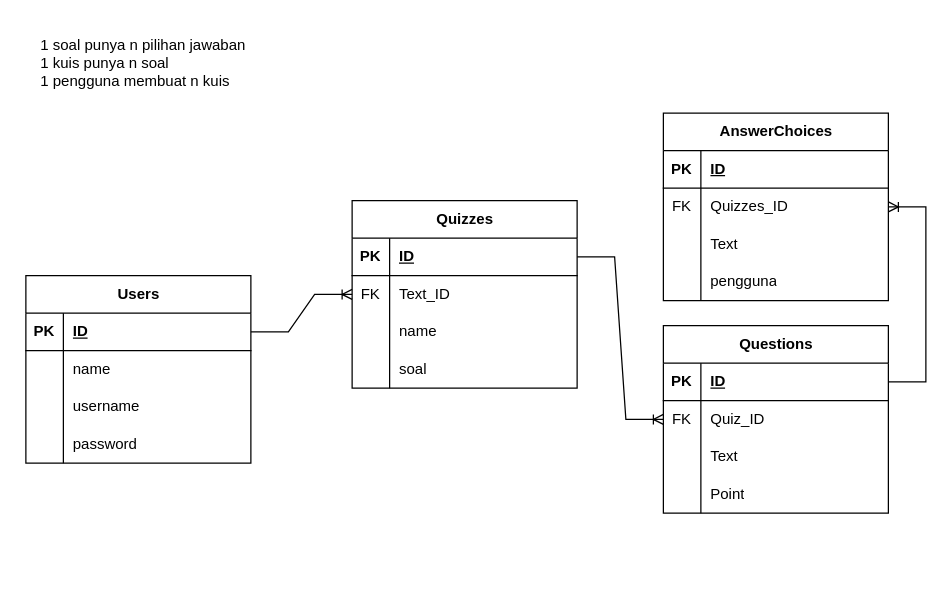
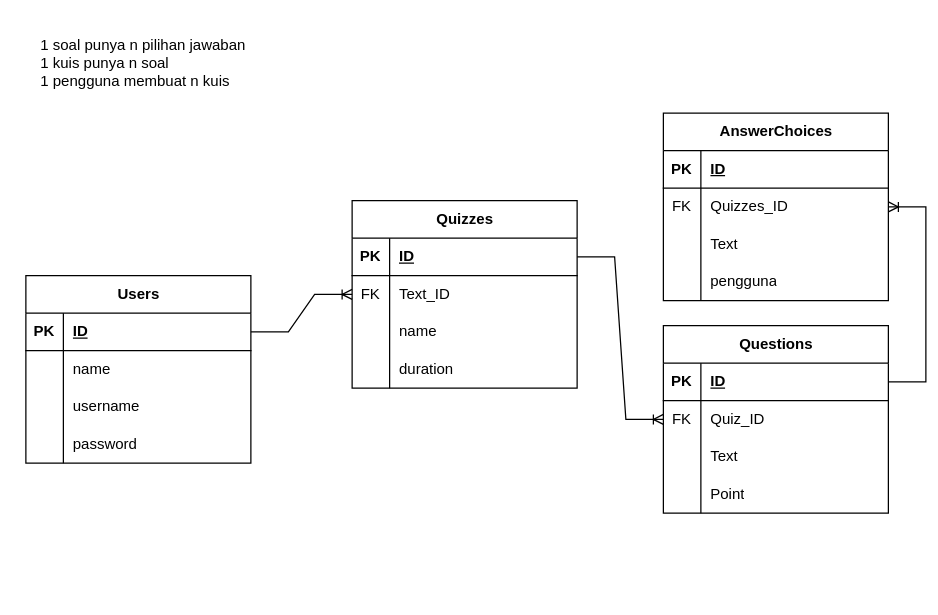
  <mxCell id="0" />
  <mxCell id="1" parent="0" />
  <mxCell id="2" value="Questions" style="shape=table;startSize=30;container=1;collapsible=1;childLayout=tableLayout;fixedRows=1;rowLines=0;fontStyle=1;align=center;resizeLast=1;html=1;" parent="1" vertex="1"><mxGeometry x="530" y="260" width="180" height="150" as="geometry" /></mxCell>
  <mxCell id="3" value="" style="shape=tableRow;horizontal=0;startSize=0;swimlaneHead=0;swimlaneBody=0;fillColor=none;collapsible=0;dropTarget=0;points=[[0,0.5],[1,0.5]];portConstraint=eastwest;top=0;left=0;right=0;bottom=1;" parent="2" vertex="1"><mxGeometry y="30" width="180" height="30" as="geometry" /></mxCell>
  <mxCell id="4" value="PK" style="shape=partialRectangle;connectable=0;fillColor=none;top=0;left=0;bottom=0;right=0;fontStyle=1;overflow=hidden;whiteSpace=wrap;html=1;" parent="3" vertex="1"><mxGeometry width="30" height="30" as="geometry"><mxRectangle width="30" height="30" as="alternateBounds" /></mxGeometry></mxCell>
  <mxCell id="5" value="ID" style="shape=partialRectangle;connectable=0;fillColor=none;top=0;left=0;bottom=0;right=0;align=left;spacingLeft=6;fontStyle=5;overflow=hidden;whiteSpace=wrap;html=1;" parent="3" vertex="1"><mxGeometry x="30" width="150" height="30" as="geometry"><mxRectangle width="150" height="30" as="alternateBounds" /></mxGeometry></mxCell>
  <mxCell id="6" style="shape=tableRow;horizontal=0;startSize=0;swimlaneHead=0;swimlaneBody=0;fillColor=none;collapsible=0;dropTarget=0;points=[[0,0.5],[1,0.5]];portConstraint=eastwest;top=0;left=0;right=0;bottom=0;" parent="2" vertex="1"><mxGeometry y="60" width="180" height="30" as="geometry" /></mxCell>
  <mxCell id="7" value="FK" style="shape=partialRectangle;connectable=0;fillColor=none;top=0;left=0;bottom=0;right=0;editable=1;overflow=hidden;whiteSpace=wrap;html=1;" parent="6" vertex="1"><mxGeometry width="30" height="30" as="geometry"><mxRectangle width="30" height="30" as="alternateBounds" /></mxGeometry></mxCell>
  <mxCell id="8" value="Quiz_ID" style="shape=partialRectangle;connectable=0;fillColor=none;top=0;left=0;bottom=0;right=0;align=left;spacingLeft=6;overflow=hidden;whiteSpace=wrap;html=1;" parent="6" vertex="1"><mxGeometry x="30" width="150" height="30" as="geometry"><mxRectangle width="150" height="30" as="alternateBounds" /></mxGeometry></mxCell>
  <mxCell id="9" value="" style="shape=tableRow;horizontal=0;startSize=0;swimlaneHead=0;swimlaneBody=0;fillColor=none;collapsible=0;dropTarget=0;points=[[0,0.5],[1,0.5]];portConstraint=eastwest;top=0;left=0;right=0;bottom=0;" parent="2" vertex="1"><mxGeometry y="90" width="180" height="30" as="geometry" /></mxCell>
  <mxCell id="10" value="" style="shape=partialRectangle;connectable=0;fillColor=none;top=0;left=0;bottom=0;right=0;editable=1;overflow=hidden;whiteSpace=wrap;html=1;" parent="9" vertex="1"><mxGeometry width="30" height="30" as="geometry"><mxRectangle width="30" height="30" as="alternateBounds" /></mxGeometry></mxCell>
  <mxCell id="11" value="Text" style="shape=partialRectangle;connectable=0;fillColor=none;top=0;left=0;bottom=0;right=0;align=left;spacingLeft=6;overflow=hidden;whiteSpace=wrap;html=1;" parent="9" vertex="1"><mxGeometry x="30" width="150" height="30" as="geometry"><mxRectangle width="150" height="30" as="alternateBounds" /></mxGeometry></mxCell>
  <mxCell id="12" value="" style="shape=tableRow;horizontal=0;startSize=0;swimlaneHead=0;swimlaneBody=0;fillColor=none;collapsible=0;dropTarget=0;points=[[0,0.5],[1,0.5]];portConstraint=eastwest;top=0;left=0;right=0;bottom=0;" parent="2" vertex="1"><mxGeometry y="120" width="180" height="30" as="geometry" /></mxCell>
  <mxCell id="13" value="" style="shape=partialRectangle;connectable=0;fillColor=none;top=0;left=0;bottom=0;right=0;editable=1;overflow=hidden;whiteSpace=wrap;html=1;" parent="12" vertex="1"><mxGeometry width="30" height="30" as="geometry"><mxRectangle width="30" height="30" as="alternateBounds" /></mxGeometry></mxCell>
  <mxCell id="14" value="Point" style="shape=partialRectangle;connectable=0;fillColor=none;top=0;left=0;bottom=0;right=0;align=left;spacingLeft=6;overflow=hidden;whiteSpace=wrap;html=1;" parent="12" vertex="1"><mxGeometry x="30" width="150" height="30" as="geometry"><mxRectangle width="150" height="30" as="alternateBounds" /></mxGeometry></mxCell>
  <mxCell id="15" value="AnswerChoices" style="shape=table;startSize=30;container=1;collapsible=1;childLayout=tableLayout;fixedRows=1;rowLines=0;fontStyle=1;align=center;resizeLast=1;html=1;" parent="1" vertex="1"><mxGeometry x="530" y="90" width="180" height="150" as="geometry" /></mxCell>
  <mxCell id="16" value="" style="shape=tableRow;horizontal=0;startSize=0;swimlaneHead=0;swimlaneBody=0;fillColor=none;collapsible=0;dropTarget=0;points=[[0,0.5],[1,0.5]];portConstraint=eastwest;top=0;left=0;right=0;bottom=1;" parent="15" vertex="1"><mxGeometry y="30" width="180" height="30" as="geometry" /></mxCell>
  <mxCell id="17" value="PK" style="shape=partialRectangle;connectable=0;fillColor=none;top=0;left=0;bottom=0;right=0;fontStyle=1;overflow=hidden;whiteSpace=wrap;html=1;" parent="16" vertex="1"><mxGeometry width="30" height="30" as="geometry"><mxRectangle width="30" height="30" as="alternateBounds" /></mxGeometry></mxCell>
  <mxCell id="18" value="ID" style="shape=partialRectangle;connectable=0;fillColor=none;top=0;left=0;bottom=0;right=0;align=left;spacingLeft=6;fontStyle=5;overflow=hidden;whiteSpace=wrap;html=1;" parent="16" vertex="1"><mxGeometry x="30" width="150" height="30" as="geometry"><mxRectangle width="150" height="30" as="alternateBounds" /></mxGeometry></mxCell>
  <mxCell id="19" value="" style="shape=tableRow;horizontal=0;startSize=0;swimlaneHead=0;swimlaneBody=0;fillColor=none;collapsible=0;dropTarget=0;points=[[0,0.5],[1,0.5]];portConstraint=eastwest;top=0;left=0;right=0;bottom=0;" parent="15" vertex="1"><mxGeometry y="60" width="180" height="30" as="geometry" /></mxCell>
  <mxCell id="20" value="FK" style="shape=partialRectangle;connectable=0;fillColor=none;top=0;left=0;bottom=0;right=0;editable=1;overflow=hidden;whiteSpace=wrap;html=1;" parent="19" vertex="1"><mxGeometry width="30" height="30" as="geometry"><mxRectangle width="30" height="30" as="alternateBounds" /></mxGeometry></mxCell>
  <mxCell id="21" value="Quizzes_ID" style="shape=partialRectangle;connectable=0;fillColor=none;top=0;left=0;bottom=0;right=0;align=left;spacingLeft=6;overflow=hidden;whiteSpace=wrap;html=1;" parent="19" vertex="1"><mxGeometry x="30" width="150" height="30" as="geometry"><mxRectangle width="150" height="30" as="alternateBounds" /></mxGeometry></mxCell>
  <mxCell id="22" style="shape=tableRow;horizontal=0;startSize=0;swimlaneHead=0;swimlaneBody=0;fillColor=none;collapsible=0;dropTarget=0;points=[[0,0.5],[1,0.5]];portConstraint=eastwest;top=0;left=0;right=0;bottom=0;" parent="15" vertex="1"><mxGeometry y="90" width="180" height="30" as="geometry" /></mxCell>
  <mxCell id="23" style="shape=partialRectangle;connectable=0;fillColor=none;top=0;left=0;bottom=0;right=0;editable=1;overflow=hidden;whiteSpace=wrap;html=1;" parent="22" vertex="1"><mxGeometry width="30" height="30" as="geometry"><mxRectangle width="30" height="30" as="alternateBounds" /></mxGeometry></mxCell>
  <mxCell id="24" value="Text" style="shape=partialRectangle;connectable=0;fillColor=none;top=0;left=0;bottom=0;right=0;align=left;spacingLeft=6;overflow=hidden;whiteSpace=wrap;html=1;" parent="22" vertex="1"><mxGeometry x="30" width="150" height="30" as="geometry"><mxRectangle width="150" height="30" as="alternateBounds" /></mxGeometry></mxCell>
  <mxCell id="25" style="shape=tableRow;horizontal=0;startSize=0;swimlaneHead=0;swimlaneBody=0;fillColor=none;collapsible=0;dropTarget=0;points=[[0,0.5],[1,0.5]];portConstraint=eastwest;top=0;left=0;right=0;bottom=0;" parent="15" vertex="1"><mxGeometry y="120" width="180" height="30" as="geometry" /></mxCell>
  <mxCell id="26" style="shape=partialRectangle;connectable=0;fillColor=none;top=0;left=0;bottom=0;right=0;editable=1;overflow=hidden;whiteSpace=wrap;html=1;" parent="25" vertex="1"><mxGeometry width="30" height="30" as="geometry"><mxRectangle width="30" height="30" as="alternateBounds" /></mxGeometry></mxCell>
  <mxCell id="27" value="pengguna" style="shape=partialRectangle;connectable=0;fillColor=none;top=0;left=0;bottom=0;right=0;align=left;spacingLeft=6;overflow=hidden;whiteSpace=wrap;html=1;" parent="25" vertex="1"><mxGeometry x="30" width="150" height="30" as="geometry"><mxRectangle width="150" height="30" as="alternateBounds" /></mxGeometry></mxCell>
  <mxCell id="28" value="1 soal punya n pilihan jawaban&lt;br&gt;1 kuis punya n soal&lt;br&gt;1 pengguna membuat n kuis" style="text;html=1;strokeColor=none;fillColor=none;align=left;verticalAlign=middle;whiteSpace=wrap;rounded=0;" parent="1" vertex="1"><mxGeometry x="30" y="20" width="200" height="60" as="geometry" /></mxCell>
  <mxCell id="29" value="Quizzes" style="shape=table;startSize=30;container=1;collapsible=1;childLayout=tableLayout;fixedRows=1;rowLines=0;fontStyle=1;align=center;resizeLast=1;html=1;" parent="1" vertex="1"><mxGeometry x="281" y="160" width="180" height="150" as="geometry" /></mxCell>
  <mxCell id="30" value="" style="shape=tableRow;horizontal=0;startSize=0;swimlaneHead=0;swimlaneBody=0;fillColor=none;collapsible=0;dropTarget=0;points=[[0,0.5],[1,0.5]];portConstraint=eastwest;top=0;left=0;right=0;bottom=1;" parent="29" vertex="1"><mxGeometry y="30" width="180" height="30" as="geometry" /></mxCell>
  <mxCell id="31" value="PK" style="shape=partialRectangle;connectable=0;fillColor=none;top=0;left=0;bottom=0;right=0;fontStyle=1;overflow=hidden;whiteSpace=wrap;html=1;" parent="30" vertex="1"><mxGeometry width="30" height="30" as="geometry"><mxRectangle width="30" height="30" as="alternateBounds" /></mxGeometry></mxCell>
  <mxCell id="32" value="ID" style="shape=partialRectangle;connectable=0;fillColor=none;top=0;left=0;bottom=0;right=0;align=left;spacingLeft=6;fontStyle=5;overflow=hidden;whiteSpace=wrap;html=1;" parent="30" vertex="1"><mxGeometry x="30" width="150" height="30" as="geometry"><mxRectangle width="150" height="30" as="alternateBounds" /></mxGeometry></mxCell>
  <mxCell id="33" style="shape=tableRow;horizontal=0;startSize=0;swimlaneHead=0;swimlaneBody=0;fillColor=none;collapsible=0;dropTarget=0;points=[[0,0.5],[1,0.5]];portConstraint=eastwest;top=0;left=0;right=0;bottom=0;" parent="29" vertex="1"><mxGeometry y="60" width="180" height="30" as="geometry" /></mxCell>
  <mxCell id="34" value="FK" style="shape=partialRectangle;connectable=0;fillColor=none;top=0;left=0;bottom=0;right=0;editable=1;overflow=hidden;whiteSpace=wrap;html=1;" parent="33" vertex="1"><mxGeometry width="30" height="30" as="geometry"><mxRectangle width="30" height="30" as="alternateBounds" /></mxGeometry></mxCell>
  <mxCell id="35" value="Text_ID" style="shape=partialRectangle;connectable=0;fillColor=none;top=0;left=0;bottom=0;right=0;align=left;spacingLeft=6;overflow=hidden;whiteSpace=wrap;html=1;" parent="33" vertex="1"><mxGeometry x="30" width="150" height="30" as="geometry"><mxRectangle width="150" height="30" as="alternateBounds" /></mxGeometry></mxCell>
  <mxCell id="36" value="" style="shape=tableRow;horizontal=0;startSize=0;swimlaneHead=0;swimlaneBody=0;fillColor=none;collapsible=0;dropTarget=0;points=[[0,0.5],[1,0.5]];portConstraint=eastwest;top=0;left=0;right=0;bottom=0;" parent="29" vertex="1"><mxGeometry y="90" width="180" height="30" as="geometry" /></mxCell>
  <mxCell id="37" value="" style="shape=partialRectangle;connectable=0;fillColor=none;top=0;left=0;bottom=0;right=0;editable=1;overflow=hidden;whiteSpace=wrap;html=1;" parent="36" vertex="1"><mxGeometry width="30" height="30" as="geometry"><mxRectangle width="30" height="30" as="alternateBounds" /></mxGeometry></mxCell>
  <mxCell id="38" value="name" style="shape=partialRectangle;connectable=0;fillColor=none;top=0;left=0;bottom=0;right=0;align=left;spacingLeft=6;overflow=hidden;whiteSpace=wrap;html=1;" parent="36" vertex="1"><mxGeometry x="30" width="150" height="30" as="geometry"><mxRectangle width="150" height="30" as="alternateBounds" /></mxGeometry></mxCell>
  <mxCell id="39" style="shape=tableRow;horizontal=0;startSize=0;swimlaneHead=0;swimlaneBody=0;fillColor=none;collapsible=0;dropTarget=0;points=[[0,0.5],[1,0.5]];portConstraint=eastwest;top=0;left=0;right=0;bottom=0;" parent="29" vertex="1"><mxGeometry y="120" width="180" height="30" as="geometry" /></mxCell>
  <mxCell id="40" style="shape=partialRectangle;connectable=0;fillColor=none;top=0;left=0;bottom=0;right=0;editable=1;overflow=hidden;whiteSpace=wrap;html=1;" parent="39" vertex="1"><mxGeometry width="30" height="30" as="geometry"><mxRectangle width="30" height="30" as="alternateBounds" /></mxGeometry></mxCell>
- <mxCell id="41" value="soal" style="shape=partialRectangle;connectable=0;fillColor=none;top=0;left=0;bottom=0;right=0;align=left;spacingLeft=6;overflow=hidden;whiteSpace=wrap;html=1;" parent="39" vertex="1"><mxGeometry x="30" width="150" height="30" as="geometry"><mxRectangle width="150" height="30" as="alternateBounds" /></mxGeometry></mxCell>
+ <mxCell id="41" value="duration" style="shape=partialRectangle;connectable=0;fillColor=none;top=0;left=0;bottom=0;right=0;align=left;spacingLeft=6;overflow=hidden;whiteSpace=wrap;html=1;" parent="39" vertex="1"><mxGeometry x="30" width="150" height="30" as="geometry"><mxRectangle width="150" height="30" as="alternateBounds" /></mxGeometry></mxCell>
  <mxCell id="42" value="Users" style="shape=table;startSize=30;container=1;collapsible=1;childLayout=tableLayout;fixedRows=1;rowLines=0;fontStyle=1;align=center;resizeLast=1;html=1;" parent="1" vertex="1"><mxGeometry x="20" y="220" width="180" height="150" as="geometry" /></mxCell>
  <mxCell id="43" value="" style="shape=tableRow;horizontal=0;startSize=0;swimlaneHead=0;swimlaneBody=0;fillColor=none;collapsible=0;dropTarget=0;points=[[0,0.5],[1,0.5]];portConstraint=eastwest;top=0;left=0;right=0;bottom=1;" parent="42" vertex="1"><mxGeometry y="30" width="180" height="30" as="geometry" /></mxCell>
  <mxCell id="44" value="PK" style="shape=partialRectangle;connectable=0;fillColor=none;top=0;left=0;bottom=0;right=0;fontStyle=1;overflow=hidden;whiteSpace=wrap;html=1;" parent="43" vertex="1"><mxGeometry width="30" height="30" as="geometry"><mxRectangle width="30" height="30" as="alternateBounds" /></mxGeometry></mxCell>
  <mxCell id="45" value="ID" style="shape=partialRectangle;connectable=0;fillColor=none;top=0;left=0;bottom=0;right=0;align=left;spacingLeft=6;fontStyle=5;overflow=hidden;whiteSpace=wrap;html=1;" parent="43" vertex="1"><mxGeometry x="30" width="150" height="30" as="geometry"><mxRectangle width="150" height="30" as="alternateBounds" /></mxGeometry></mxCell>
  <mxCell id="46" value="" style="shape=tableRow;horizontal=0;startSize=0;swimlaneHead=0;swimlaneBody=0;fillColor=none;collapsible=0;dropTarget=0;points=[[0,0.5],[1,0.5]];portConstraint=eastwest;top=0;left=0;right=0;bottom=0;" parent="42" vertex="1"><mxGeometry y="60" width="180" height="30" as="geometry" /></mxCell>
  <mxCell id="47" value="" style="shape=partialRectangle;connectable=0;fillColor=none;top=0;left=0;bottom=0;right=0;editable=1;overflow=hidden;whiteSpace=wrap;html=1;" parent="46" vertex="1"><mxGeometry width="30" height="30" as="geometry"><mxRectangle width="30" height="30" as="alternateBounds" /></mxGeometry></mxCell>
  <mxCell id="48" value="name" style="shape=partialRectangle;connectable=0;fillColor=none;top=0;left=0;bottom=0;right=0;align=left;spacingLeft=6;overflow=hidden;whiteSpace=wrap;html=1;" parent="46" vertex="1"><mxGeometry x="30" width="150" height="30" as="geometry"><mxRectangle width="150" height="30" as="alternateBounds" /></mxGeometry></mxCell>
  <mxCell id="49" style="shape=tableRow;horizontal=0;startSize=0;swimlaneHead=0;swimlaneBody=0;fillColor=none;collapsible=0;dropTarget=0;points=[[0,0.5],[1,0.5]];portConstraint=eastwest;top=0;left=0;right=0;bottom=0;" vertex="1" parent="42"><mxGeometry y="90" width="180" height="30" as="geometry" /></mxCell>
  <mxCell id="50" style="shape=partialRectangle;connectable=0;fillColor=none;top=0;left=0;bottom=0;right=0;editable=1;overflow=hidden;whiteSpace=wrap;html=1;" vertex="1" parent="49"><mxGeometry width="30" height="30" as="geometry"><mxRectangle width="30" height="30" as="alternateBounds" /></mxGeometry></mxCell>
  <mxCell id="51" value="username" style="shape=partialRectangle;connectable=0;fillColor=none;top=0;left=0;bottom=0;right=0;align=left;spacingLeft=6;overflow=hidden;whiteSpace=wrap;html=1;" vertex="1" parent="49"><mxGeometry x="30" width="150" height="30" as="geometry"><mxRectangle width="150" height="30" as="alternateBounds" /></mxGeometry></mxCell>
  <mxCell id="52" style="shape=tableRow;horizontal=0;startSize=0;swimlaneHead=0;swimlaneBody=0;fillColor=none;collapsible=0;dropTarget=0;points=[[0,0.5],[1,0.5]];portConstraint=eastwest;top=0;left=0;right=0;bottom=0;" vertex="1" parent="42"><mxGeometry y="120" width="180" height="30" as="geometry" /></mxCell>
  <mxCell id="53" style="shape=partialRectangle;connectable=0;fillColor=none;top=0;left=0;bottom=0;right=0;editable=1;overflow=hidden;whiteSpace=wrap;html=1;" vertex="1" parent="52"><mxGeometry width="30" height="30" as="geometry"><mxRectangle width="30" height="30" as="alternateBounds" /></mxGeometry></mxCell>
  <mxCell id="54" value="password" style="shape=partialRectangle;connectable=0;fillColor=none;top=0;left=0;bottom=0;right=0;align=left;spacingLeft=6;overflow=hidden;whiteSpace=wrap;html=1;" vertex="1" parent="52"><mxGeometry x="30" width="150" height="30" as="geometry"><mxRectangle width="150" height="30" as="alternateBounds" /></mxGeometry></mxCell>
  <mxCell id="55" value="" style="edgeStyle=entityRelationEdgeStyle;fontSize=12;html=1;endArrow=ERoneToMany;rounded=0;exitX=1;exitY=0.5;exitDx=0;exitDy=0;entryX=0;entryY=0.5;entryDx=0;entryDy=0;" parent="1" source="43" target="33" edge="1"><mxGeometry width="100" height="100" relative="1" as="geometry"><mxPoint x="350" y="290" as="sourcePoint" /><mxPoint x="240" y="440" as="targetPoint" /></mxGeometry></mxCell>
  <mxCell id="56" value="" style="edgeStyle=entityRelationEdgeStyle;fontSize=12;html=1;endArrow=ERoneToMany;rounded=0;entryX=1;entryY=0.5;entryDx=0;entryDy=0;exitX=1;exitY=0.5;exitDx=0;exitDy=0;" parent="1" source="3" target="19" edge="1"><mxGeometry width="100" height="100" relative="1" as="geometry"><mxPoint x="480" y="400" as="sourcePoint" /><mxPoint x="400" y="290" as="targetPoint" /><Array as="points"><mxPoint x="720" y="470" /></Array></mxGeometry></mxCell>
  <mxCell id="57" value="" style="edgeStyle=entityRelationEdgeStyle;fontSize=12;html=1;endArrow=ERoneToMany;rounded=0;entryX=0;entryY=0.5;entryDx=0;entryDy=0;exitX=1;exitY=0.5;exitDx=0;exitDy=0;" parent="1" source="30" target="6" edge="1"><mxGeometry width="100" height="100" relative="1" as="geometry"><mxPoint x="350" y="290" as="sourcePoint" /><mxPoint x="450" y="190" as="targetPoint" /></mxGeometry></mxCell>
